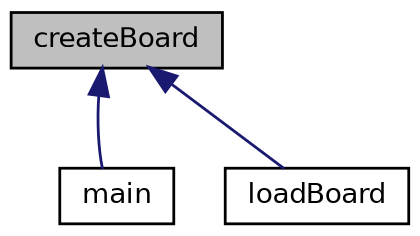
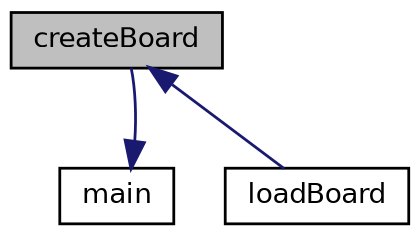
  digraph {
    rankdir=TB
    node [color=black fillcolor=white fontname=Helvetica fontsize=10 shape=record style=filled]
    edge [color=midnightblue dir=back fontname=Helvetica fontsize=10 labelfontname=Helvetica labelfontsize=10 style=solid]
    n1 [fillcolor=grey75 fontcolor=black height=0.2 label=createBoard width=0.4]
    n2 [height=0.2 label=main width=0.4]
    n3 [height=0.2 label=loadBoard width=0.4]
-   n1 -> n2
+   n2 -> n1
    n1 -> n3
  }
